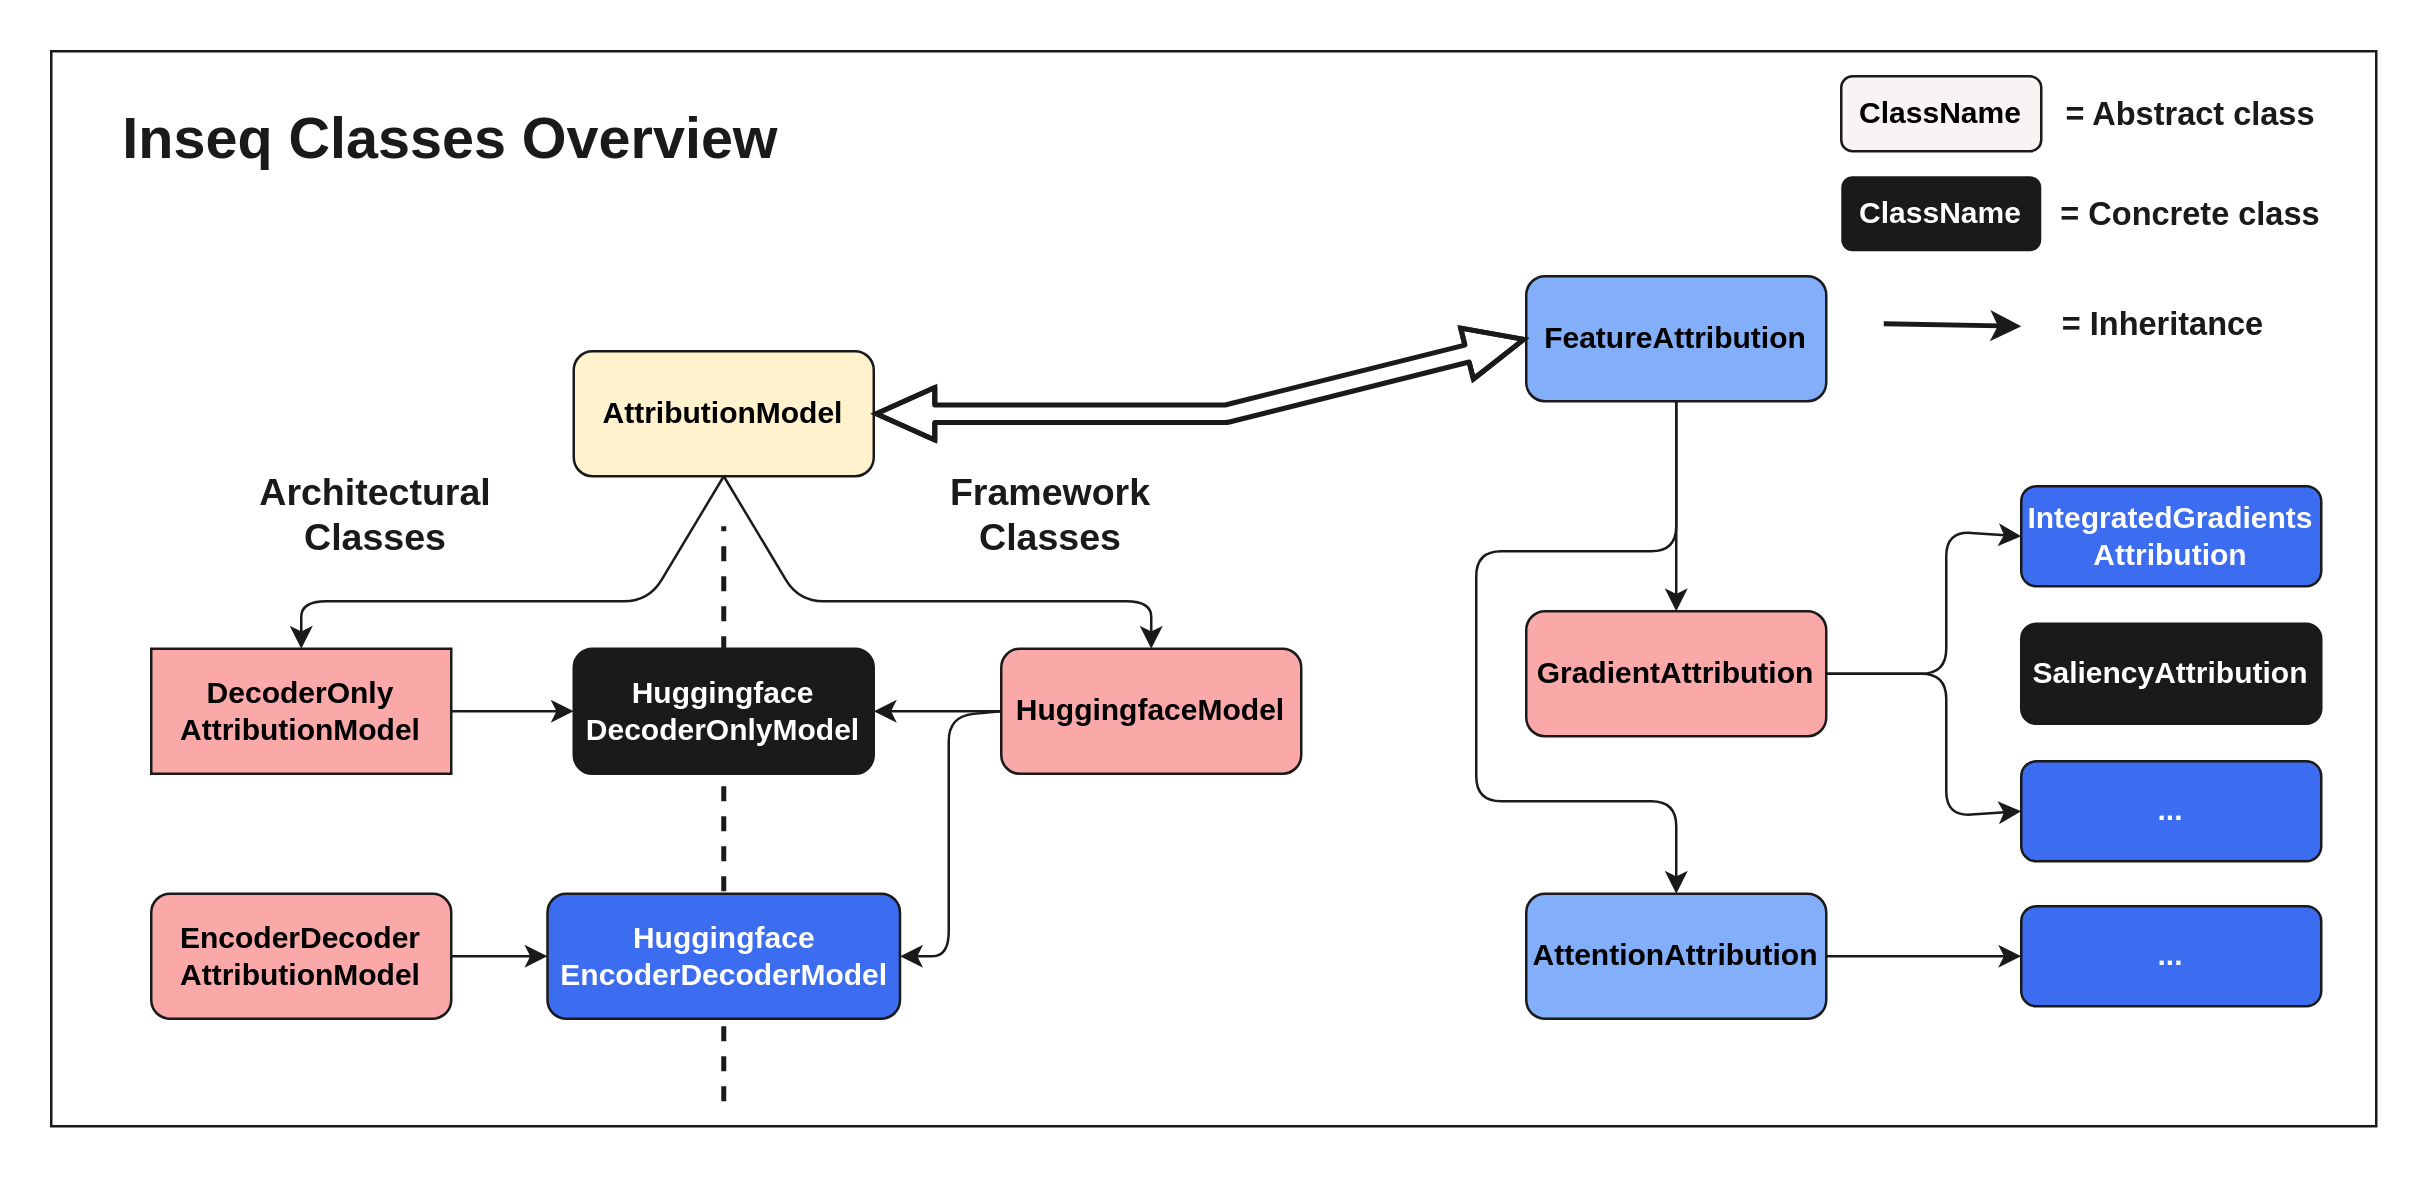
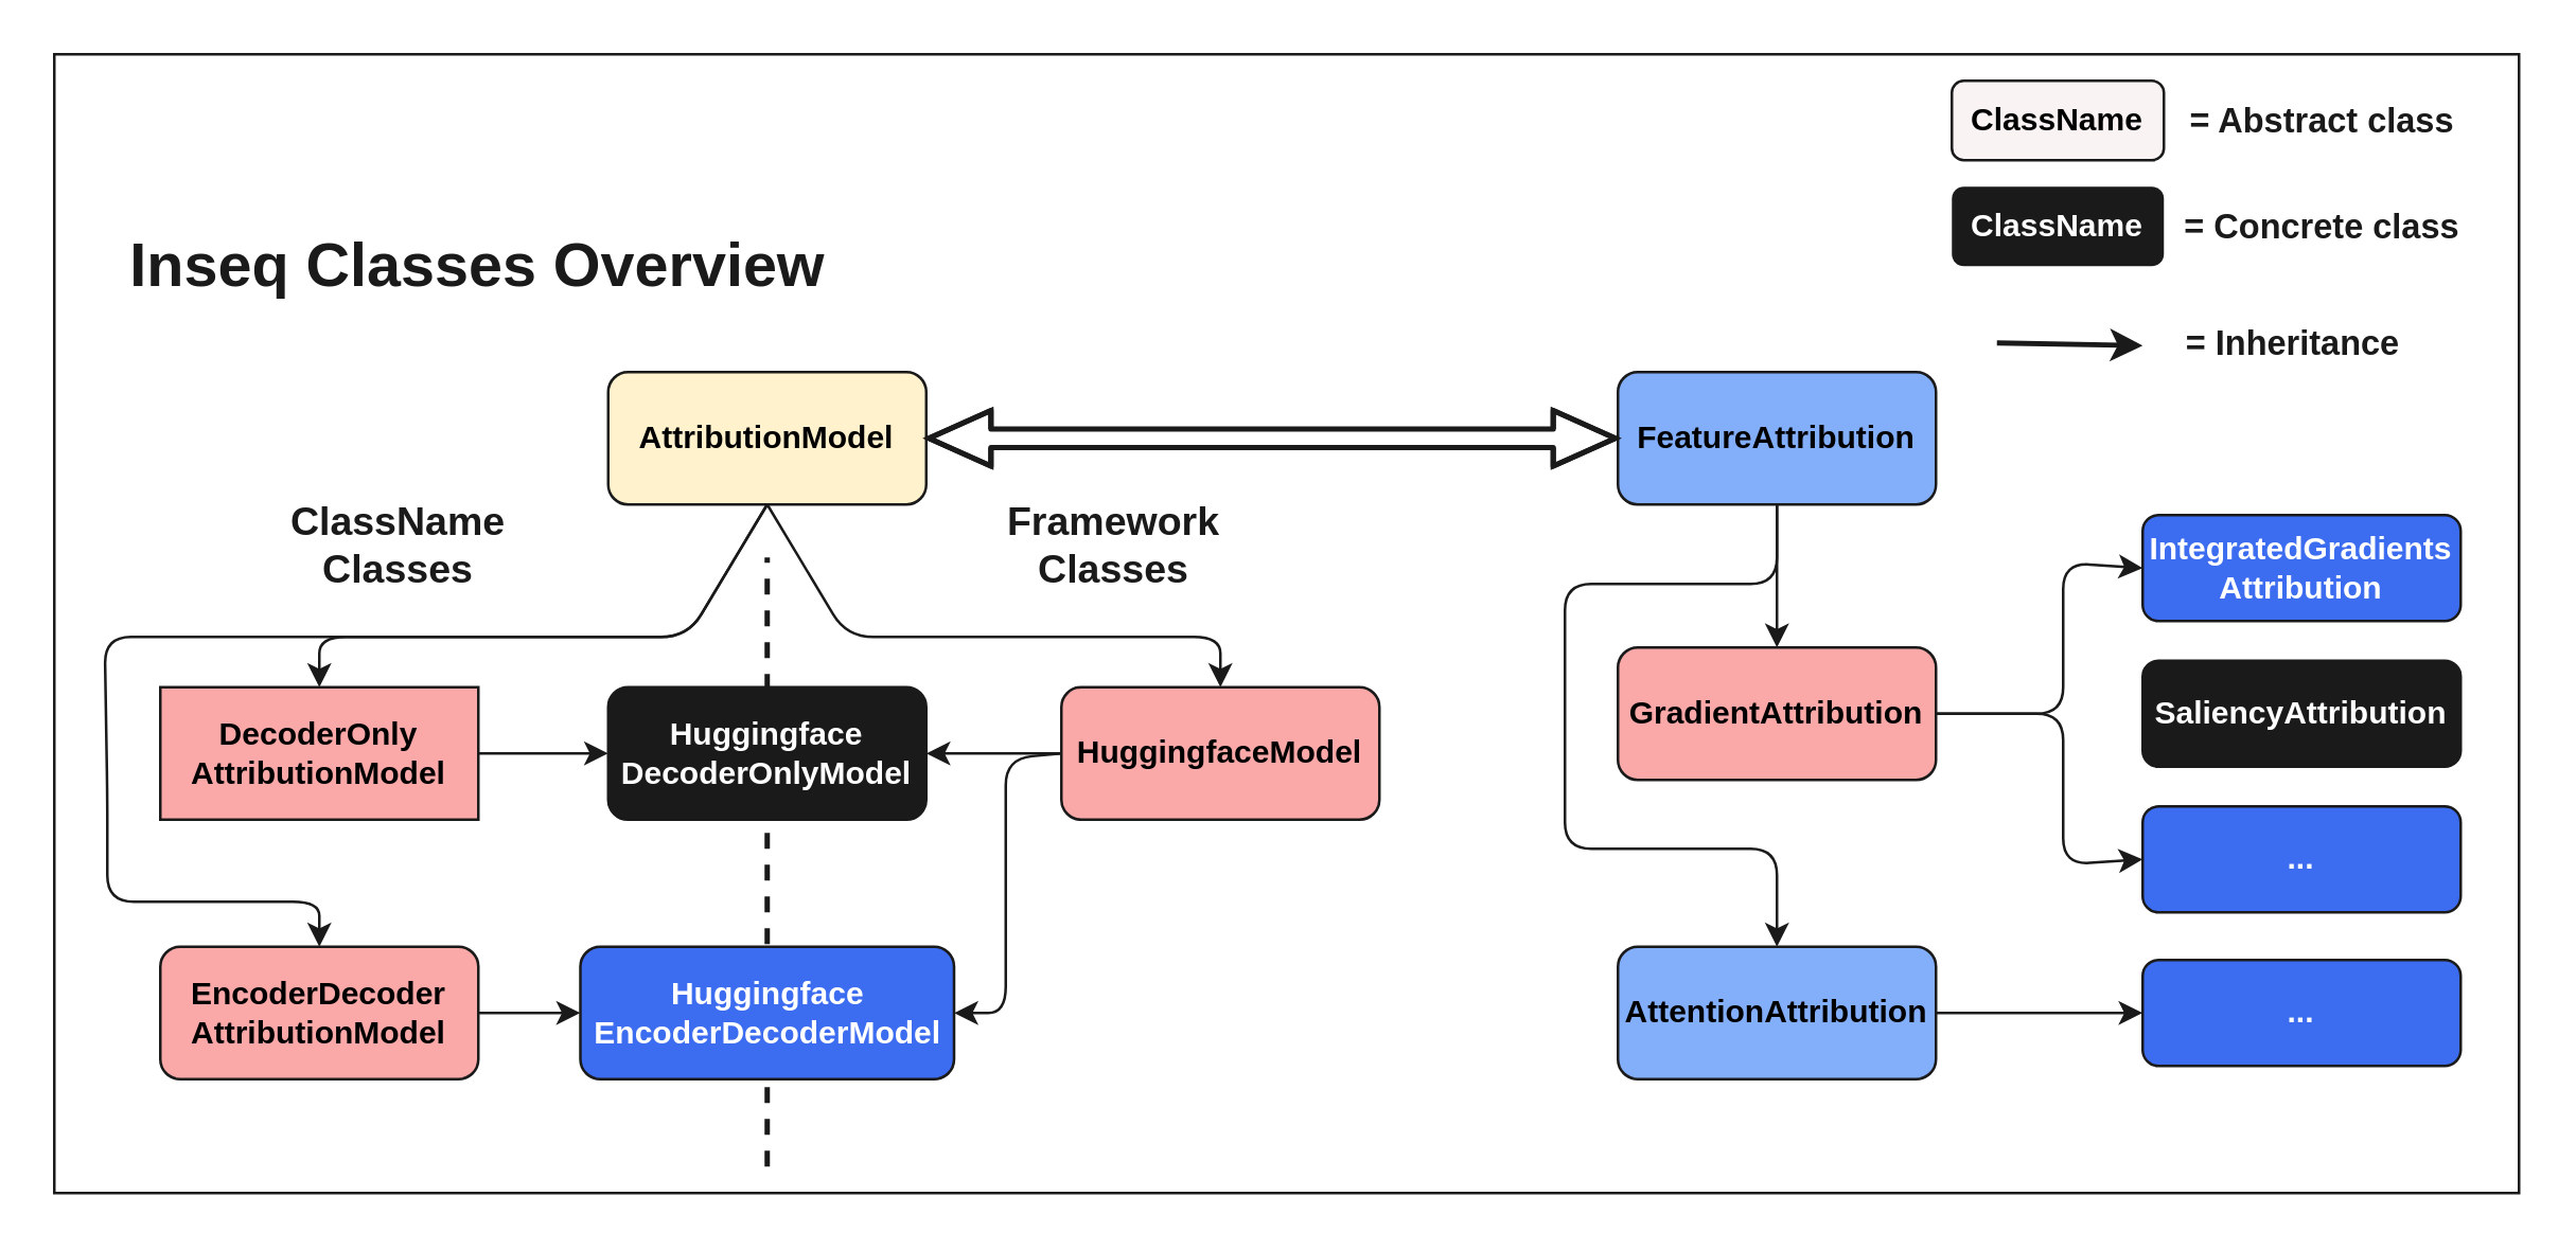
  <mxCell id="0" />
  <mxCell id="1" parent="0" />
  <mxCell id="2" value="" style="rounded=0;whiteSpace=wrap;html=1;fontSize=13;fontColor=#1A1A1A;strokeColor=#1A1A1A;fillColor=#FFFFFF;gradientColor=none;" parent="1" vertex="1"><mxGeometry x="20" y="20" width="930" height="430" as="geometry" /></mxCell>
  <mxCell id="3" value="" style="endArrow=none;dashed=1;html=1;fontSize=15;fontColor=#FAA8A8;strokeColor=#1A1A1A;strokeWidth=2;" parent="1" edge="1"><mxGeometry width="50" height="50" relative="1" as="geometry"><mxPoint x="289" y="440" as="sourcePoint" /><mxPoint x="289" y="210" as="targetPoint" /></mxGeometry></mxCell>
  <mxCell id="4" style="edgeStyle=none;html=1;exitX=0.5;exitY=1;exitDx=0;exitDy=0;entryX=0.5;entryY=0;entryDx=0;entryDy=0;fontSize=15;fontColor=#FAA8A8;strokeColor=#1A1A1A;" parent="1" source="7" target="18" edge="1"><mxGeometry relative="1" as="geometry"><Array as="points"><mxPoint x="259" y="240" /><mxPoint x="120" y="240" /></Array></mxGeometry></mxCell>
+ <mxCell id="5" style="edgeStyle=none;html=1;exitX=0.5;exitY=1;exitDx=0;exitDy=0;entryX=0.5;entryY=0;entryDx=0;entryDy=0;fontSize=15;fontColor=#FAA8A8;strokeColor=#1A1A1A;" parent="1" source="7" target="21" edge="1"><mxGeometry relative="1" as="geometry"><Array as="points"><mxPoint x="259" y="240" /><mxPoint x="39" y="240" /><mxPoint x="40" y="300" /><mxPoint x="40" y="340" /><mxPoint x="80" y="340" /><mxPoint x="120" y="340" /></Array></mxGeometry></mxCell>
  <mxCell id="6" style="edgeStyle=none;html=1;exitX=0.5;exitY=1;exitDx=0;exitDy=0;entryX=0.5;entryY=0;entryDx=0;entryDy=0;fontSize=15;fontColor=#FFFFFF;strokeColor=#1A1A1A;" parent="1" source="7" target="24" edge="1"><mxGeometry relative="1" as="geometry"><Array as="points"><mxPoint x="319" y="240" /><mxPoint x="390" y="240" /><mxPoint x="460" y="240" /></Array></mxGeometry></mxCell>
  <mxCell id="7" value="&lt;b&gt;AttributionModel&lt;/b&gt;" style="rounded=1;whiteSpace=wrap;html=1;fillColor=#fff2cc;strokeColor=#1A1A1A;fontColor=#000000;" parent="1" vertex="1"><mxGeometry x="229" y="140" width="120" height="50" as="geometry" /></mxCell>
  <mxCell id="8" style="edgeStyle=none;html=1;exitX=0.5;exitY=1;exitDx=0;exitDy=0;entryX=0.5;entryY=0;entryDx=0;entryDy=0;fontColor=#000000;strokeColor=#1A1A1A;" parent="1" source="10" target="13" edge="1"><mxGeometry relative="1" as="geometry" /></mxCell>
  <mxCell id="9" style="edgeStyle=none;html=1;exitX=0.5;exitY=1;exitDx=0;exitDy=0;fontSize=15;fontColor=#FFFFFF;strokeColor=#1A1A1A;" parent="1" source="10" target="29" edge="1"><mxGeometry relative="1" as="geometry"><Array as="points"><mxPoint x="670" y="220" /><mxPoint x="590" y="220" /><mxPoint x="590" y="320" /><mxPoint x="670" y="320" /></Array></mxGeometry></mxCell>
- <mxCell id="10" value="&lt;b&gt;FeatureAttribution&lt;/b&gt;" style="rounded=1;whiteSpace=wrap;html=1;fillColor=#82AEFA;strokeColor=#1A1A1A;fontColor=#000000;gradientColor=none;" parent="1" vertex="1"><mxGeometry x="610" y="110" width="120" height="50" as="geometry" /></mxCell>
+ <mxCell id="10" value="&lt;b&gt;FeatureAttribution&lt;/b&gt;" style="rounded=1;whiteSpace=wrap;html=1;fillColor=#82AEFA;strokeColor=#1A1A1A;fontColor=#000000;gradientColor=none;" parent="1" vertex="1"><mxGeometry x="610" y="140" width="120" height="50" as="geometry" /></mxCell>
  <mxCell id="11" style="edgeStyle=none;html=1;exitX=1;exitY=0.5;exitDx=0;exitDy=0;entryX=0;entryY=0.5;entryDx=0;entryDy=0;fontSize=15;fontColor=#FFFFFF;strokeColor=#1A1A1A;" parent="1" source="13" target="15" edge="1"><mxGeometry relative="1" as="geometry"><Array as="points"><mxPoint x="778" y="269" /><mxPoint x="778" y="212" /></Array></mxGeometry></mxCell>
  <mxCell id="12" style="edgeStyle=none;html=1;exitX=1;exitY=0.5;exitDx=0;exitDy=0;entryX=0;entryY=0.5;entryDx=0;entryDy=0;fontSize=15;fontColor=#FFFFFF;strokeColor=#1A1A1A;" parent="1" source="13" target="16" edge="1"><mxGeometry relative="1" as="geometry"><Array as="points"><mxPoint x="778" y="269" /><mxPoint x="778" y="326" /></Array></mxGeometry></mxCell>
  <mxCell id="13" value="&lt;b&gt;GradientAttribution&lt;br&gt;&lt;/b&gt;" style="rounded=1;whiteSpace=wrap;html=1;fillColor=#faa8a8;strokeColor=#1A1A1A;fontColor=#000000;" parent="1" vertex="1"><mxGeometry x="610" y="244" width="120" height="50" as="geometry" /></mxCell>
  <mxCell id="14" value="&lt;b&gt;SaliencyAttribution&lt;br&gt;&lt;/b&gt;" style="rounded=1;whiteSpace=wrap;html=1;fillColor=#1a1a1a;strokeColor=#1A1A1A;fontColor=#ffffff;" parent="1" vertex="1"><mxGeometry x="808" y="249" width="120" height="40" as="geometry" /></mxCell>
  <mxCell id="15" value="&lt;b&gt;IntegratedGradients&lt;br&gt;Attribution&lt;br&gt;&lt;/b&gt;" style="rounded=1;whiteSpace=wrap;html=1;fillColor=#3C6CEF;strokeColor=#1A1A1A;fontColor=#ffffff;" parent="1" vertex="1"><mxGeometry x="808" y="194" width="120" height="40" as="geometry" /></mxCell>
  <mxCell id="16" value="&lt;b&gt;...&lt;br&gt;&lt;/b&gt;" style="rounded=1;whiteSpace=wrap;html=1;fillColor=#3C6CEF;strokeColor=#1A1A1A;fontColor=#ffffff;" parent="1" vertex="1"><mxGeometry x="808" y="304" width="120" height="40" as="geometry" /></mxCell>
  <mxCell id="17" style="edgeStyle=none;html=1;exitX=1;exitY=0.5;exitDx=0;exitDy=0;entryX=0;entryY=0.5;entryDx=0;entryDy=0;fontSize=15;fontColor=#FAA8A8;strokeColor=#1A1A1A;" parent="1" source="18" target="26" edge="1"><mxGeometry relative="1" as="geometry" /></mxCell>
  <mxCell id="18" value="&lt;b&gt;DecoderOnly&lt;br&gt;AttributionModel&lt;br&gt;&lt;/b&gt;" style="whiteSpace=wrap;html=1;fillColor=#FAA8A8;strokeColor=#1A1A1A;fontColor=#000000;rounded=0;" parent="1" vertex="1"><mxGeometry x="60" y="259" width="120" height="50" as="geometry" /></mxCell>
- <mxCell id="19" value="&lt;b style=&quot;font-size: 15px&quot;&gt;&lt;font style=&quot;font-size: 15px&quot;&gt;&lt;font&gt;Architectural&lt;br&gt;Classes&lt;/font&gt;&lt;br&gt;&lt;/font&gt;&lt;/b&gt;" style="text;html=1;strokeColor=none;fillColor=none;align=center;verticalAlign=middle;whiteSpace=wrap;rounded=0;fontColor=#1A1A1A;" parent="1" vertex="1"><mxGeometry x="120" y="190" width="60" height="30" as="geometry" /></mxCell>
+ <mxCell id="19" value="&lt;b style=&quot;font-size: 15px&quot;&gt;&lt;font style=&quot;font-size: 15px&quot;&gt;&lt;font&gt;ClassName&lt;br&gt;Classes&lt;/font&gt;&lt;br&gt;&lt;/font&gt;&lt;/b&gt;" style="text;html=1;strokeColor=none;fillColor=none;align=center;verticalAlign=middle;whiteSpace=wrap;rounded=0;fontColor=#1A1A1A;" parent="1" vertex="1"><mxGeometry x="120" y="190" width="60" height="30" as="geometry" /></mxCell>
  <mxCell id="20" style="edgeStyle=none;html=1;exitX=1;exitY=0.5;exitDx=0;exitDy=0;entryX=0;entryY=0.5;entryDx=0;entryDy=0;fontSize=15;fontColor=#FAA8A8;strokeColor=#1A1A1A;" parent="1" source="21" target="27" edge="1"><mxGeometry relative="1" as="geometry" /></mxCell>
  <mxCell id="21" value="&lt;b&gt;EncoderDecoder&lt;br&gt;AttributionModel&lt;br&gt;&lt;/b&gt;" style="rounded=1;whiteSpace=wrap;html=1;fillColor=#FAA8A8;strokeColor=#1A1A1A;fontColor=#000000;" parent="1" vertex="1"><mxGeometry x="60" y="357" width="120" height="50" as="geometry" /></mxCell>
  <mxCell id="22" style="edgeStyle=none;html=1;exitX=0;exitY=0.5;exitDx=0;exitDy=0;fontSize=15;fontColor=#FAA8A8;strokeColor=#1A1A1A;" parent="1" source="24" target="26" edge="1"><mxGeometry relative="1" as="geometry" /></mxCell>
  <mxCell id="23" style="edgeStyle=none;html=1;exitX=0;exitY=0.5;exitDx=0;exitDy=0;entryX=1;entryY=0.5;entryDx=0;entryDy=0;fontSize=15;fontColor=#FAA8A8;strokeColor=#1A1A1A;" parent="1" source="24" target="27" edge="1"><mxGeometry relative="1" as="geometry"><mxPoint x="400" y="312" as="sourcePoint" /><Array as="points"><mxPoint x="379" y="286" /><mxPoint x="379" y="350" /><mxPoint x="379" y="382" /></Array></mxGeometry></mxCell>
  <mxCell id="24" value="&lt;b&gt;HuggingfaceModel&lt;br&gt;&lt;/b&gt;" style="rounded=1;whiteSpace=wrap;html=1;fillColor=#FAA8A8;strokeColor=#1A1A1A;fontColor=#000000;" parent="1" vertex="1"><mxGeometry x="400" y="259" width="120" height="50" as="geometry" /></mxCell>
  <mxCell id="25" value="&lt;b style=&quot;font-size: 15px&quot;&gt;&lt;font style=&quot;font-size: 15px&quot;&gt;&lt;font&gt;Framework&lt;br&gt;Classes&lt;/font&gt;&lt;br&gt;&lt;/font&gt;&lt;/b&gt;" style="text;html=1;strokeColor=none;fillColor=none;align=center;verticalAlign=middle;whiteSpace=wrap;rounded=0;fontColor=#1A1A1A;" parent="1" vertex="1"><mxGeometry x="390" y="190" width="60" height="30" as="geometry" /></mxCell>
  <mxCell id="26" value="&lt;b&gt;Huggingface&lt;br&gt;DecoderOnlyModel&lt;br&gt;&lt;/b&gt;" style="rounded=1;whiteSpace=wrap;html=1;fillColor=#1a1a1a;strokeColor=#1A1A1A;fontColor=#FFFFFF;" parent="1" vertex="1"><mxGeometry x="229" y="259" width="120" height="50" as="geometry" /></mxCell>
  <mxCell id="27" value="&lt;b&gt;Huggingface&lt;br&gt;EncoderDecoderModel&lt;br&gt;&lt;/b&gt;" style="rounded=1;whiteSpace=wrap;html=1;fillColor=#3c6cef;strokeColor=#1A1A1A;fontColor=#FFFFFF;" parent="1" vertex="1"><mxGeometry x="218.5" y="357" width="141" height="50" as="geometry" /></mxCell>
  <mxCell id="28" style="edgeStyle=none;html=1;exitX=1;exitY=0.5;exitDx=0;exitDy=0;entryX=0;entryY=0.5;entryDx=0;entryDy=0;fontSize=15;fontColor=#FFFFFF;strokeColor=#1A1A1A;" parent="1" source="29" target="30" edge="1"><mxGeometry relative="1" as="geometry" /></mxCell>
  <mxCell id="29" value="&lt;b&gt;AttentionAttribution&lt;br&gt;&lt;/b&gt;" style="rounded=1;whiteSpace=wrap;html=1;fillColor=#82AEFA;strokeColor=#1A1A1A;fontColor=#000000;" parent="1" vertex="1"><mxGeometry x="610" y="357" width="120" height="50" as="geometry" /></mxCell>
  <mxCell id="30" value="&lt;b&gt;...&lt;br&gt;&lt;/b&gt;" style="rounded=1;whiteSpace=wrap;html=1;fillColor=#3C6CEF;strokeColor=#1A1A1A;fontColor=#ffffff;" parent="1" vertex="1"><mxGeometry x="808" y="362" width="120" height="40" as="geometry" /></mxCell>
  <mxCell id="31" value="&lt;b&gt;ClassName&lt;/b&gt;" style="rounded=1;whiteSpace=wrap;html=1;fillColor=#FAF3F3;strokeColor=#1A1A1A;fontColor=#000000;" parent="1" vertex="1"><mxGeometry x="736" y="30" width="80" height="30" as="geometry" /></mxCell>
  <mxCell id="32" value="&lt;b&gt;&lt;font color=&quot;#ffffff&quot;&gt;ClassName&lt;/font&gt;&lt;/b&gt;" style="rounded=1;whiteSpace=wrap;html=1;fillColor=#1A1A1A;strokeColor=none;fontColor=default;" parent="1" vertex="1"><mxGeometry x="736" y="70" width="80" height="30" as="geometry" /></mxCell>
  <mxCell id="33" value="&lt;font color=&quot;#1a1a1a&quot; size=&quot;1&quot;&gt;&lt;b style=&quot;font-size: 13px&quot;&gt;= Abstract class&lt;/b&gt;&lt;/font&gt;" style="text;html=1;strokeColor=none;fillColor=none;align=center;verticalAlign=middle;whiteSpace=wrap;rounded=0;fontSize=14;fontColor=default;" parent="1" vertex="1"><mxGeometry x="816" y="30" width="120" height="30" as="geometry" /></mxCell>
  <mxCell id="34" value="&lt;font color=&quot;#1a1a1a&quot; size=&quot;1&quot;&gt;&lt;b style=&quot;font-size: 13px&quot;&gt;= Concrete class&lt;/b&gt;&lt;/font&gt;" style="text;html=1;strokeColor=none;fillColor=none;align=center;verticalAlign=middle;whiteSpace=wrap;rounded=0;fontSize=14;fontColor=default;" parent="1" vertex="1"><mxGeometry x="816" y="70" width="120" height="30" as="geometry" /></mxCell>
- <mxCell id="35" value="&lt;b&gt;&lt;font style=&quot;font-size: 23px&quot;&gt;Inseq Classes Overview&lt;/font&gt;&lt;/b&gt;" style="text;html=1;strokeColor=none;fillColor=none;align=center;verticalAlign=middle;whiteSpace=wrap;rounded=0;fontSize=13;fontColor=#1A1A1A;" parent="1" vertex="1"><mxGeometry x="40" y="40" width="280" height="30" as="geometry" /></mxCell>
+ <mxCell id="35" value="&lt;b&gt;&lt;font style=&quot;font-size: 23px&quot;&gt;Inseq Classes Overview&lt;/font&gt;&lt;/b&gt;" style="text;html=1;strokeColor=none;fillColor=none;align=center;verticalAlign=middle;whiteSpace=wrap;rounded=0;fontSize=13;fontColor=#1A1A1A;" parent="1" vertex="1"><mxGeometry x="40" y="85" width="280" height="30" as="geometry" /></mxCell>
  <mxCell id="36" value="" style="shape=flexArrow;endArrow=classic;startArrow=classic;html=1;fontSize=23;fontColor=#1A1A1A;strokeColor=#1A1A1A;strokeWidth=2;exitX=0;exitY=0.5;exitDx=0;exitDy=0;entryX=1;entryY=0.5;entryDx=0;entryDy=0;width=6;endSize=7.14;startSize=7.14;endWidth=12;startWidth=12;" parent="1" source="10" target="7" edge="1"><mxGeometry width="100" height="100" relative="1" as="geometry"><mxPoint x="440" y="290" as="sourcePoint" /><mxPoint x="540" y="190" as="targetPoint" /><Array as="points"><mxPoint x="490" y="165" /></Array></mxGeometry></mxCell>
  <mxCell id="37" value="" style="endArrow=classic;html=1;fontSize=23;fontColor=#1A1A1A;strokeColor=#1A1A1A;strokeWidth=2;" parent="1" edge="1"><mxGeometry width="50" height="50" relative="1" as="geometry"><mxPoint x="753" y="129" as="sourcePoint" /><mxPoint x="808" y="130" as="targetPoint" /></mxGeometry></mxCell>
  <mxCell id="38" value="&lt;font color=&quot;#1a1a1a&quot; size=&quot;1&quot;&gt;&lt;b style=&quot;font-size: 13px&quot;&gt;= Inheritance&lt;/b&gt;&lt;/font&gt;" style="text;html=1;strokeColor=none;fillColor=none;align=center;verticalAlign=middle;whiteSpace=wrap;rounded=0;fontSize=14;fontColor=default;" parent="1" vertex="1"><mxGeometry x="798" y="114" width="134" height="30" as="geometry" /></mxCell>
